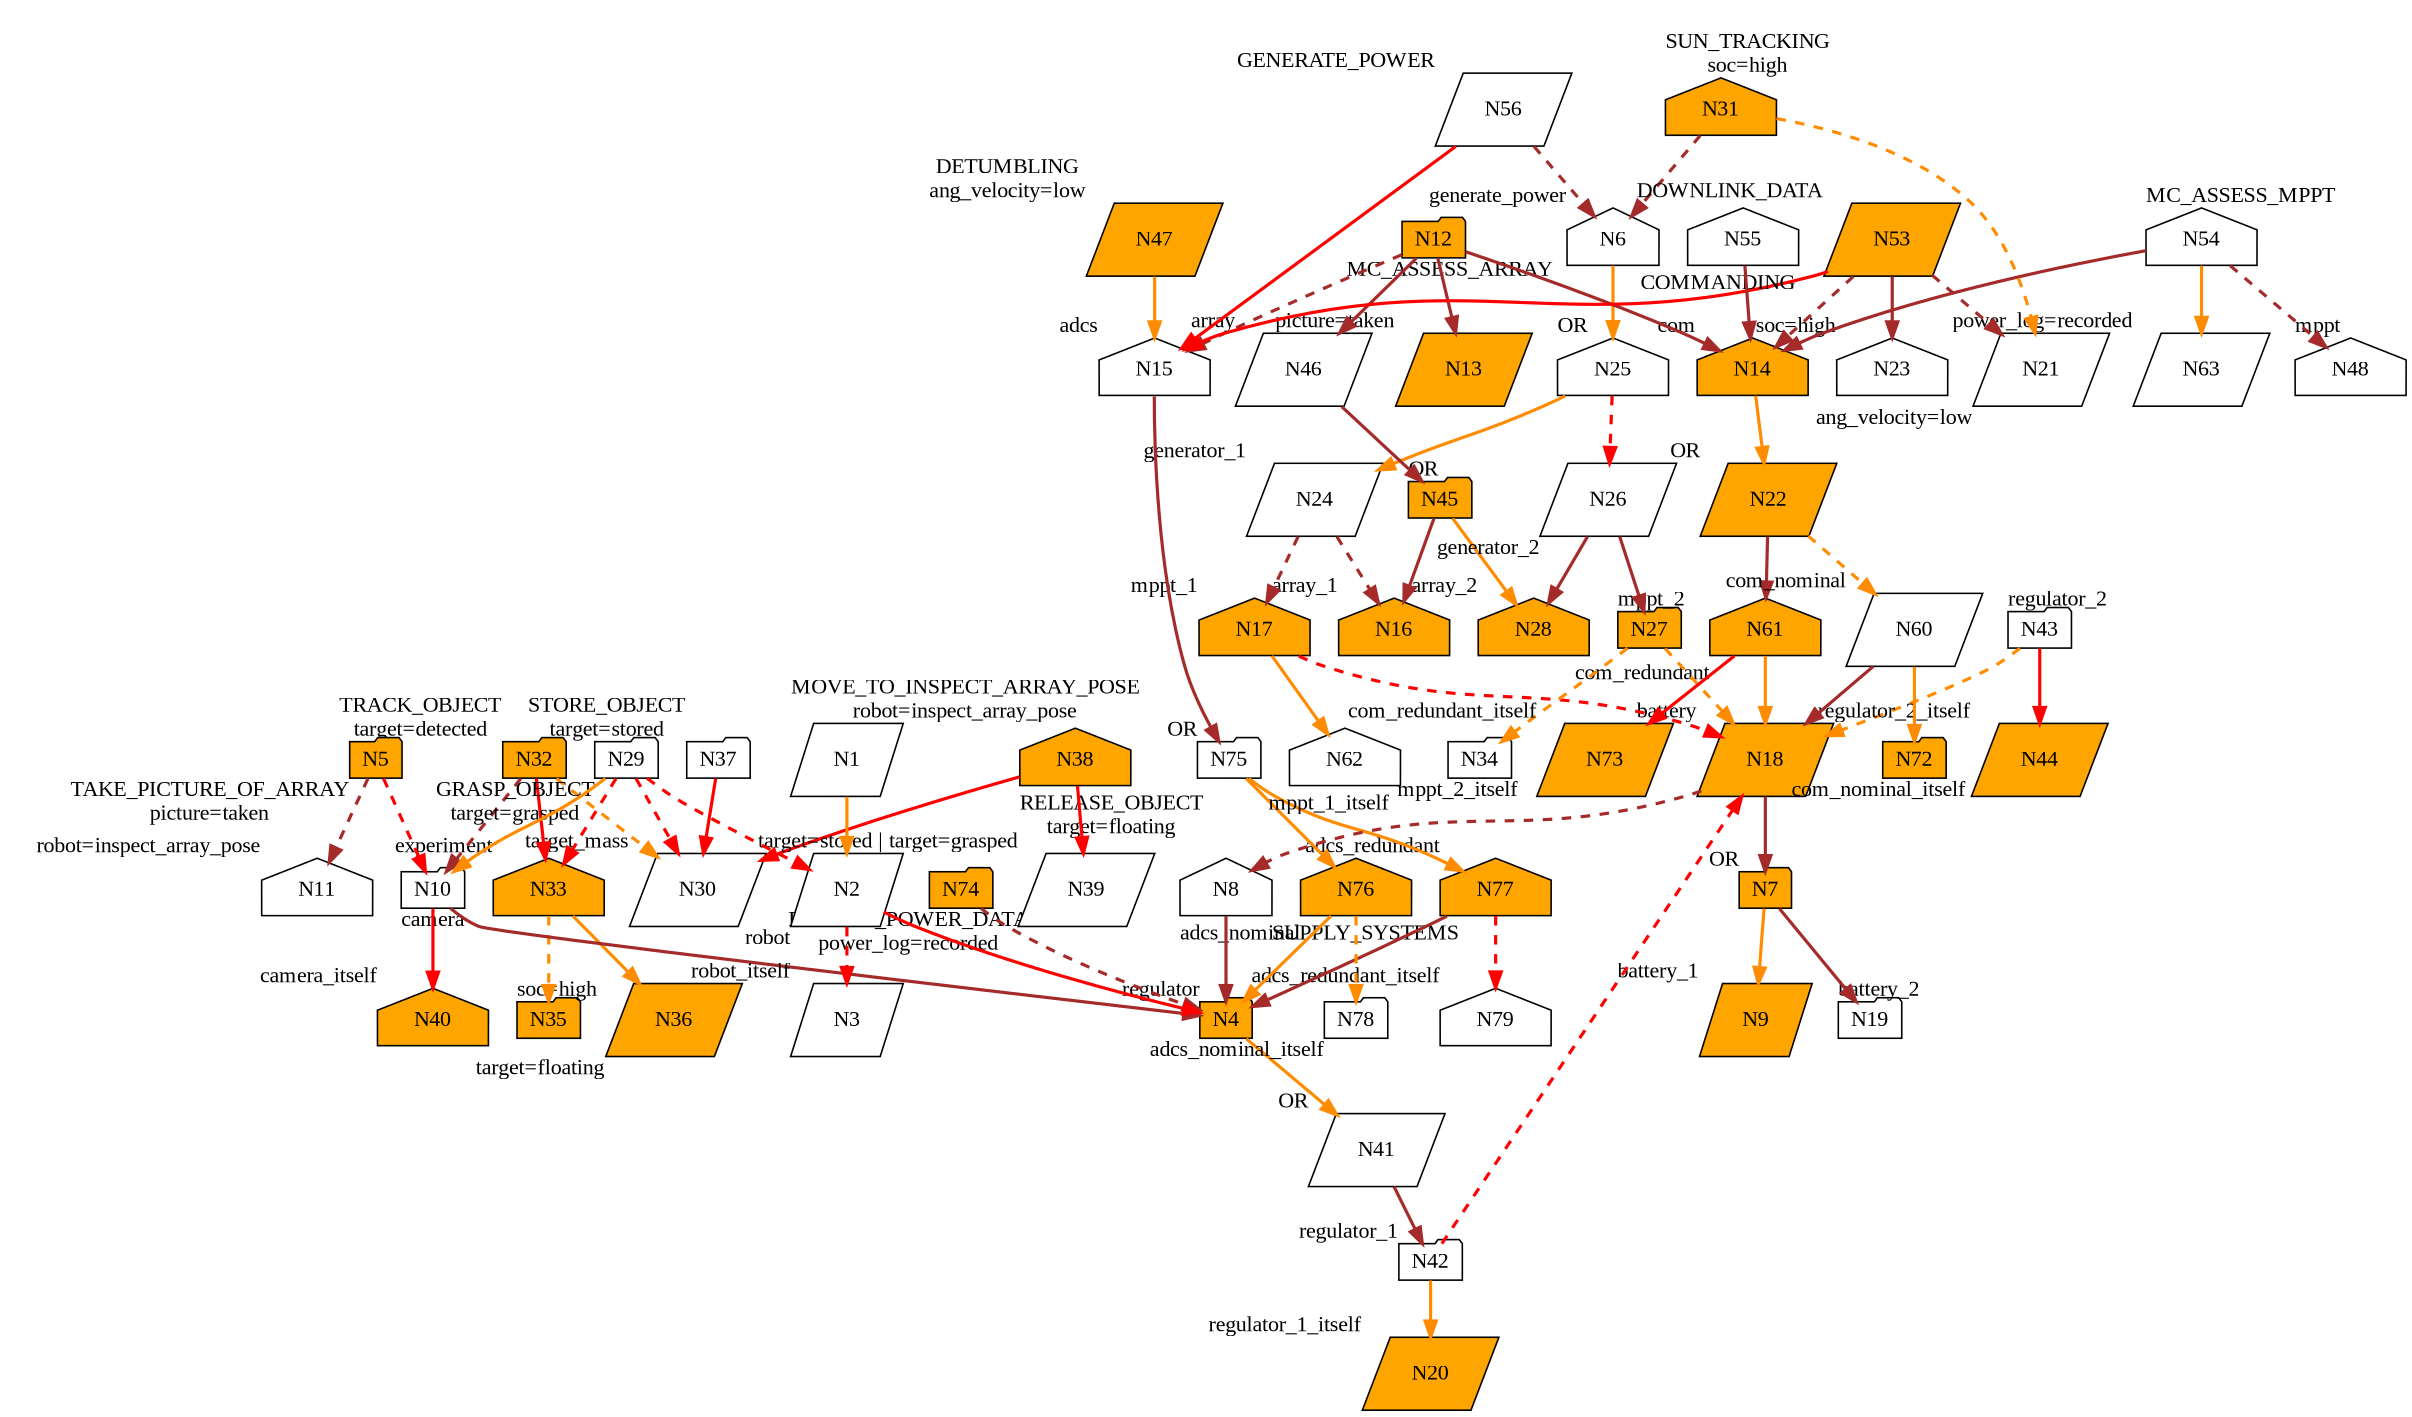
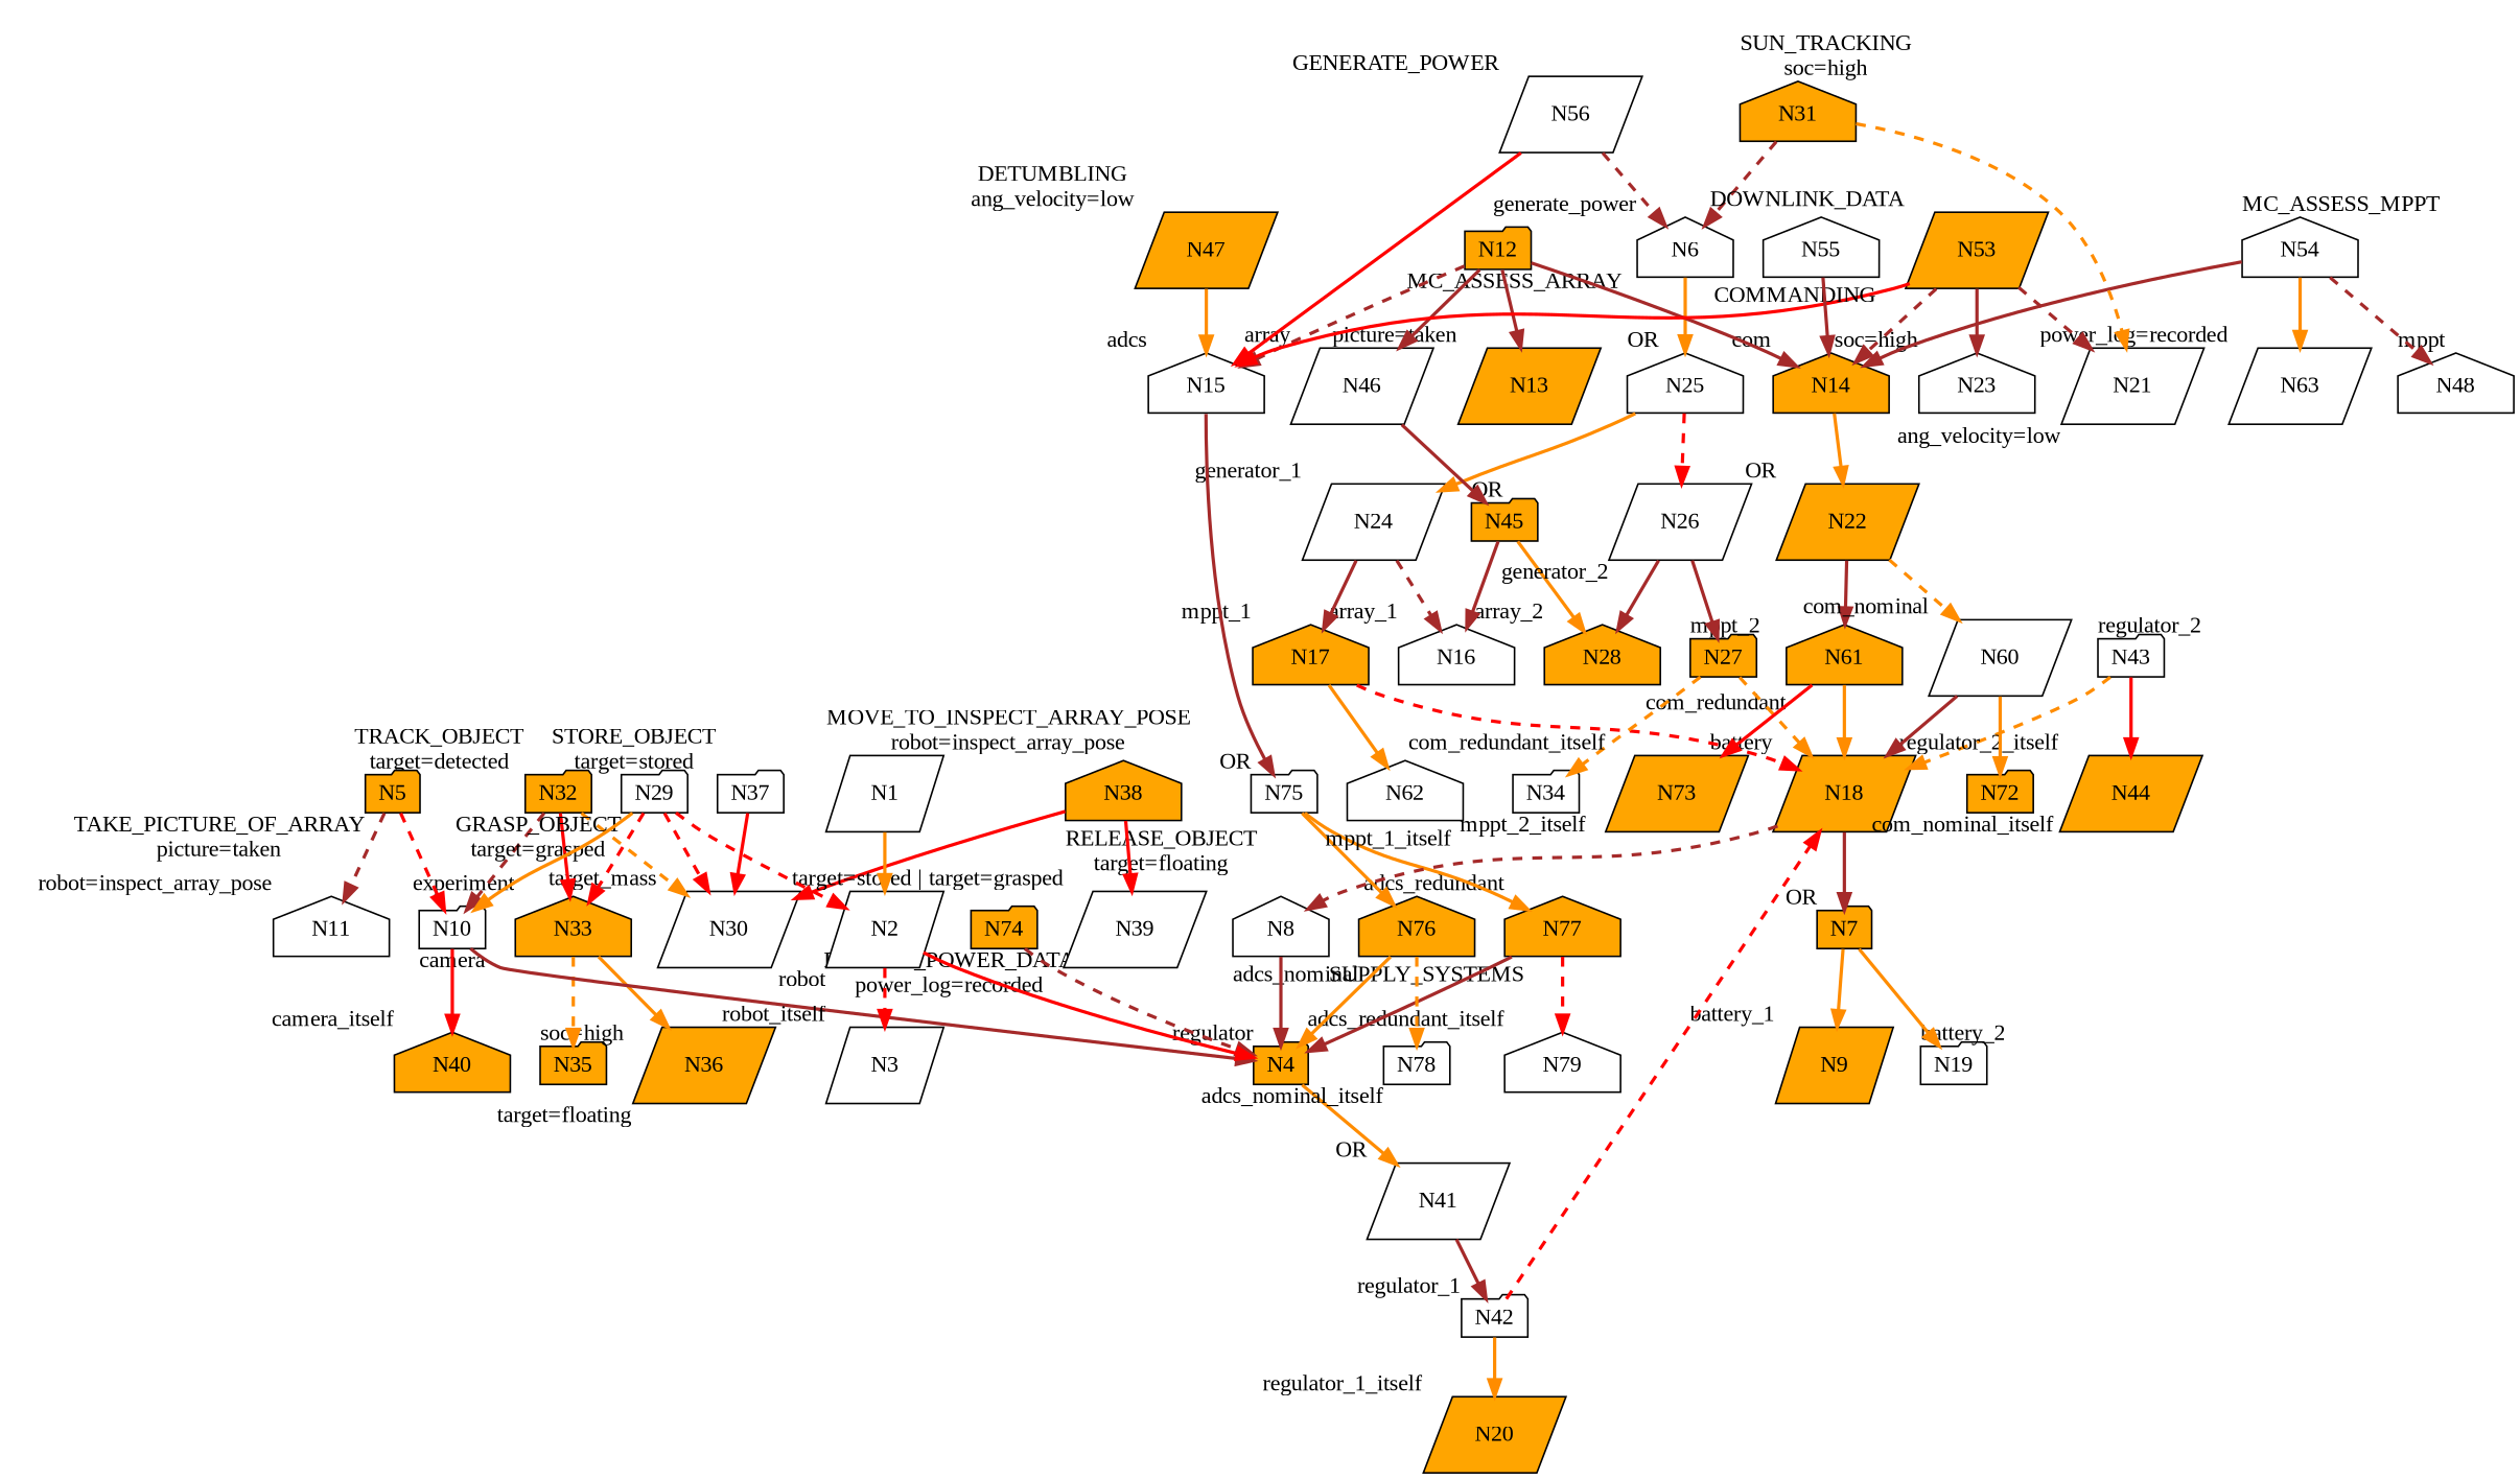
  digraph {
    bgcolor="#ffffff"
    fontname="Liberation Serif"
    node [color="#000000" fillcolor=white fontname="Liberation Serif" penwidth=1 shape=parallelogram style=filled xlabel=OR]
    edge [color=brown fontname="Liberation Serif" penwidth=2 style=dashed weight=2]
    N34 [height=0.152778 shape=folder width=0.152778 xlabel=mppt_2_itself]
    N74 [fillcolor=orange height=0.152778 shape=folder width=0.152778 xlabel="RECORD_POWER_DATA\npower_log=recorded"]
    N4 [fillcolor=orange height=0.152778 shape=folder width=0.152778 xlabel=regulator]
    N41 [height=0.152778 width=0.152778]
    N33 [fillcolor=orange height=0.152778 shape=house width=0.152778 xlabel=experiment]
    N35 [fillcolor=orange height=0.152778 shape=folder width=0.152778 xlabel="soc=high"]
    N36 [fillcolor=orange height=0.152778 width=0.152778 xlabel="target=floating"]
    N23 [height=0.152778 shape=house width=0.152778 xlabel="soc=high"]
    N28 [fillcolor=orange height=0.152778 shape=house width=0.152778 xlabel=array_2]
    N30 [height=0.152778 width=0.152778 xlabel=target_mass]
    N45 [fillcolor=orange height=0.152778 shape=folder width=0.152778]
-   N16 [fillcolor=orange height=0.152778 shape=house width=0.152778 xlabel=array_1]
+   N16 [height=0.152778 shape=house width=0.152778 xlabel=array_1]
    N32 [fillcolor=orange height=0.152778 shape=folder width=0.152778 xlabel="TRACK_OBJECT\ntarget=detected"]
    N10 [height=0.152778 shape=folder width=0.152778 xlabel=camera]
    N40 [fillcolor=orange height=0.152778 shape=house width=0.152778 xlabel=camera_itself]
    N6 [height=0.152778 shape=house width=0.152778 xlabel=generate_power]
    N25 [height=0.152778 shape=house width=0.152778]
    N24 [height=0.152778 width=0.152778 xlabel=generator_1]
    N26 [height=0.152778 width=0.152778 xlabel=generator_2]
    N63 [height=0.152778 width=0.152778 xlabel="power_log=recorded"]
    N12 [fillcolor=orange height=0.152778 shape=folder width=0.152778 xlabel=MC_ASSESS_ARRAY]
    N13 [fillcolor=orange height=0.152778 width=0.152778 xlabel="picture=taken"]
    N15 [height=0.152778 shape=house width=0.152778 xlabel=adcs]
    N46 [height=0.152778 width=0.152778 xlabel=array]
    N14 [fillcolor=orange height=0.152778 shape=house width=0.152778 xlabel=com]
    N75 [height=0.152778 shape=folder width=0.152778]
    N22 [fillcolor=orange height=0.152778 width=0.152778]
    N17 [fillcolor=orange height=0.152778 shape=house width=0.152778 xlabel=mppt_1]
    N27 [fillcolor=orange height=0.152778 shape=folder width=0.152778 xlabel=mppt_2]
    N37 [height=0.152778 shape=folder width=0.152778 xlabel="STORE_OBJECT\ntarget=stored"]
    N54 [height=0.152778 shape=house width=0.152778 xlabel=MC_ASSESS_MPPT]
    N48 [height=0.152778 shape=house width=0.152778 xlabel=mppt]
    N7 [fillcolor=orange height=0.152778 shape=folder width=0.152778]
    N9 [fillcolor=orange height=0.152778 width=0.152778 xlabel=battery_1]
    N19 [height=0.152778 shape=folder width=0.152778 xlabel=battery_2]
    N3 [height=0.152778 width=0.152778 xlabel=robot_itself]
    N42 [height=0.152778 shape=folder width=0.152778 xlabel=regulator_1]
    N20 [fillcolor=orange height=0.152778 width=0.152778 xlabel=regulator_1_itself]
    N18 [fillcolor=orange height=0.152778 width=0.152778 xlabel=battery]
    N43 [height=0.152778 shape=folder width=0.152778 xlabel=regulator_2]
    N44 [fillcolor=orange height=0.152778 width=0.152778 xlabel=regulator_2_itself]
    N38 [fillcolor=orange height=0.152778 shape=house width=0.152778 xlabel="RELEASE_OBJECT\ntarget=floating"]
    N39 [height=0.152778 width=0.152778 xlabel="target=stored | target=grasped"]
    N56 [height=0.152778 width=0.152778 xlabel=GENERATE_POWER]
    N2 [height=0.152778 width=0.152778 xlabel=robot]
    N79 [height=0.152778 shape=house width=0.152778 xlabel=adcs_redundant_itself]
    N77 [fillcolor=orange height=0.152778 shape=house width=0.152778 xlabel=adcs_redundant]
    N76 [fillcolor=orange height=0.152778 shape=house width=0.152778 xlabel=adcs_nominal]
    N5 [fillcolor=orange height=0.152778 shape=folder width=0.152778 xlabel="TAKE_PICTURE_OF_ARRAY\npicture=taken"]
    N11 [height=0.152778 shape=house width=0.152778 xlabel="robot=inspect_array_pose"]
    N73 [fillcolor=orange height=0.152778 width=0.152778 xlabel=com_redundant_itself]
    N62 [height=0.152778 shape=house width=0.152778 xlabel=mppt_1_itself]
    N8 [height=0.152778 shape=house width=0.152778 xlabel=SUPPLY_SYSTEMS]
    N78 [height=0.152778 shape=folder width=0.152778 xlabel=adcs_nominal_itself]
    N61 [fillcolor=orange height=0.152778 shape=house width=0.152778 xlabel=com_redundant]
    N60 [height=0.152778 width=0.152778 xlabel=com_nominal]
    N72 [fillcolor=orange height=0.152778 shape=folder width=0.152778 xlabel=com_nominal_itself]
    N31 [fillcolor=orange height=0.152778 shape=house width=0.152778 xlabel="SUN_TRACKING\nsoc=high"]
    N21 [height=0.152778 width=0.152778 xlabel="ang_velocity=low"]
    N47 [fillcolor=orange height=0.152778 width=0.152778 xlabel="DETUMBLING\nang_velocity=low"]
    N1 [height=0.152778 width=0.152778 xlabel="MOVE_TO_INSPECT_ARRAY_POSE\nrobot=inspect_array_pose"]
    N53 [fillcolor=orange height=0.152778 width=0.152778 xlabel=DOWNLINK_DATA]
    N29 [height=0.152778 shape=folder width=0.152778 xlabel="GRASP_OBJECT\ntarget=grasped"]
    N55 [height=0.152778 shape=house width=0.152778 xlabel=COMMANDING]
    N74 -> N4
    N4 -> N41 [color=darkorange style=bold]
    N41 -> N42 [style=bold]
    N33 -> N35 [color=darkorange]
    N33 -> N36 [color=darkorange style=bold]
    N45 -> N28 [color=darkorange style=solid]
    N45 -> N16 [style=solid]
    N32 -> N33 [color=red style=solid]
    N32 -> N30 [color=darkorange]
    N32 -> N10
    N10 -> N4 [style=bold]
    N10 -> N40 [color=red style=bold]
    N6 -> N25 [color=darkorange style=bold]
    N25 -> N24 [color=darkorange style=solid]
    N25 -> N26 [color=red]
    N24 -> N16
-   N24 -> N17
+   N24 -> N17 [style=solid]
    N26 -> N28 [style=bold]
    N26 -> N27 [style=bold]
    N12 -> N13 [style=solid]
    N12 -> N15
    N12 -> N46 [style=solid]
    N12 -> N14 [style=bold]
    N15 -> N75 [style=solid]
    N46 -> N45 [style=bold]
    N14 -> N22 [color=darkorange style=solid]
    N75 -> N77 [color=darkorange style=solid]
    N75 -> N76 [color=darkorange style=bold]
    N22 -> N61 [style=bold]
    N22 -> N60 [color=darkorange]
    N17 -> N18 [color=red]
    N17 -> N62 [color=darkorange style=solid]
    N27 -> N34 [color=darkorange]
    N27 -> N18 [color=darkorange]
    N37 -> N30 [color=red style=solid]
    N54 -> N63 [color=darkorange style=bold]
    N54 -> N14 [style=solid]
    N54 -> N48
    N7 -> N9 [color=darkorange style=solid]
-   N7 -> N19 [style=bold]
+   N7 -> N19 [color=darkorange style=bold]
    N42 -> N20 [color=darkorange style=solid]
    N42 -> N18 [color=red]
    N18 -> N7 [style=bold]
    N18 -> N8
    N43 -> N18 [color=darkorange]
    N43 -> N44 [color=red style=solid]
    N38 -> N30 [color=red style=solid]
    N38 -> N39 [color=red style=bold]
    N56 -> N6
    N56 -> N15 [color=red style=solid]
    N2 -> N4 [color=red style=solid]
    N2 -> N3 [color=red]
    N77 -> N4 [style=bold]
    N77 -> N79 [color=red]
    N76 -> N4 [color=darkorange style=bold]
    N76 -> N78 [color=darkorange]
    N5 -> N10 [color=red]
    N5 -> N11
    N8 -> N4 [style=bold]
    N61 -> N18 [color=darkorange style=bold]
    N61 -> N73 [color=red style=bold]
    N60 -> N18 [style=solid]
    N60 -> N72 [color=darkorange style=bold]
    N31 -> N6
    N31 -> N21 [color=darkorange]
    N47 -> N15 [color=darkorange style=bold]
    N1 -> N2 [color=darkorange style=solid]
    N53 -> N23 [style=bold]
    N53 -> N15 [color=red style=solid]
    N53 -> N14
    N53 -> N21
    N29 -> N33 [color=red]
    N29 -> N30 [color=red]
    N29 -> N10 [color=darkorange style=solid]
    N29 -> N2 [color=red]
    N55 -> N14 [style=solid]
  }
